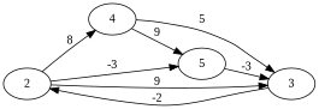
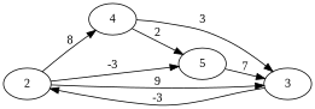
  digraph {
    fontname="Liberation Serif"
    rankdir=LR
    node [fontname="Liberation Serif"]
    edge [fontname="Liberation Serif"]
    2
    4
    3
    5
    2 -> 4 [label=8]
    2 -> 3 [label=9]
    2 -> 5 [label=-3]
-   4 -> 3 [label=5]
-   4 -> 5 [label=9]
-   3 -> 2 [label=-2]
-   5 -> 3 [label=-3]
+   4 -> 3 [label=3]
+   4 -> 5 [label=2]
+   3 -> 2 [label=-3]
+   5 -> 3 [label=7]
  }
